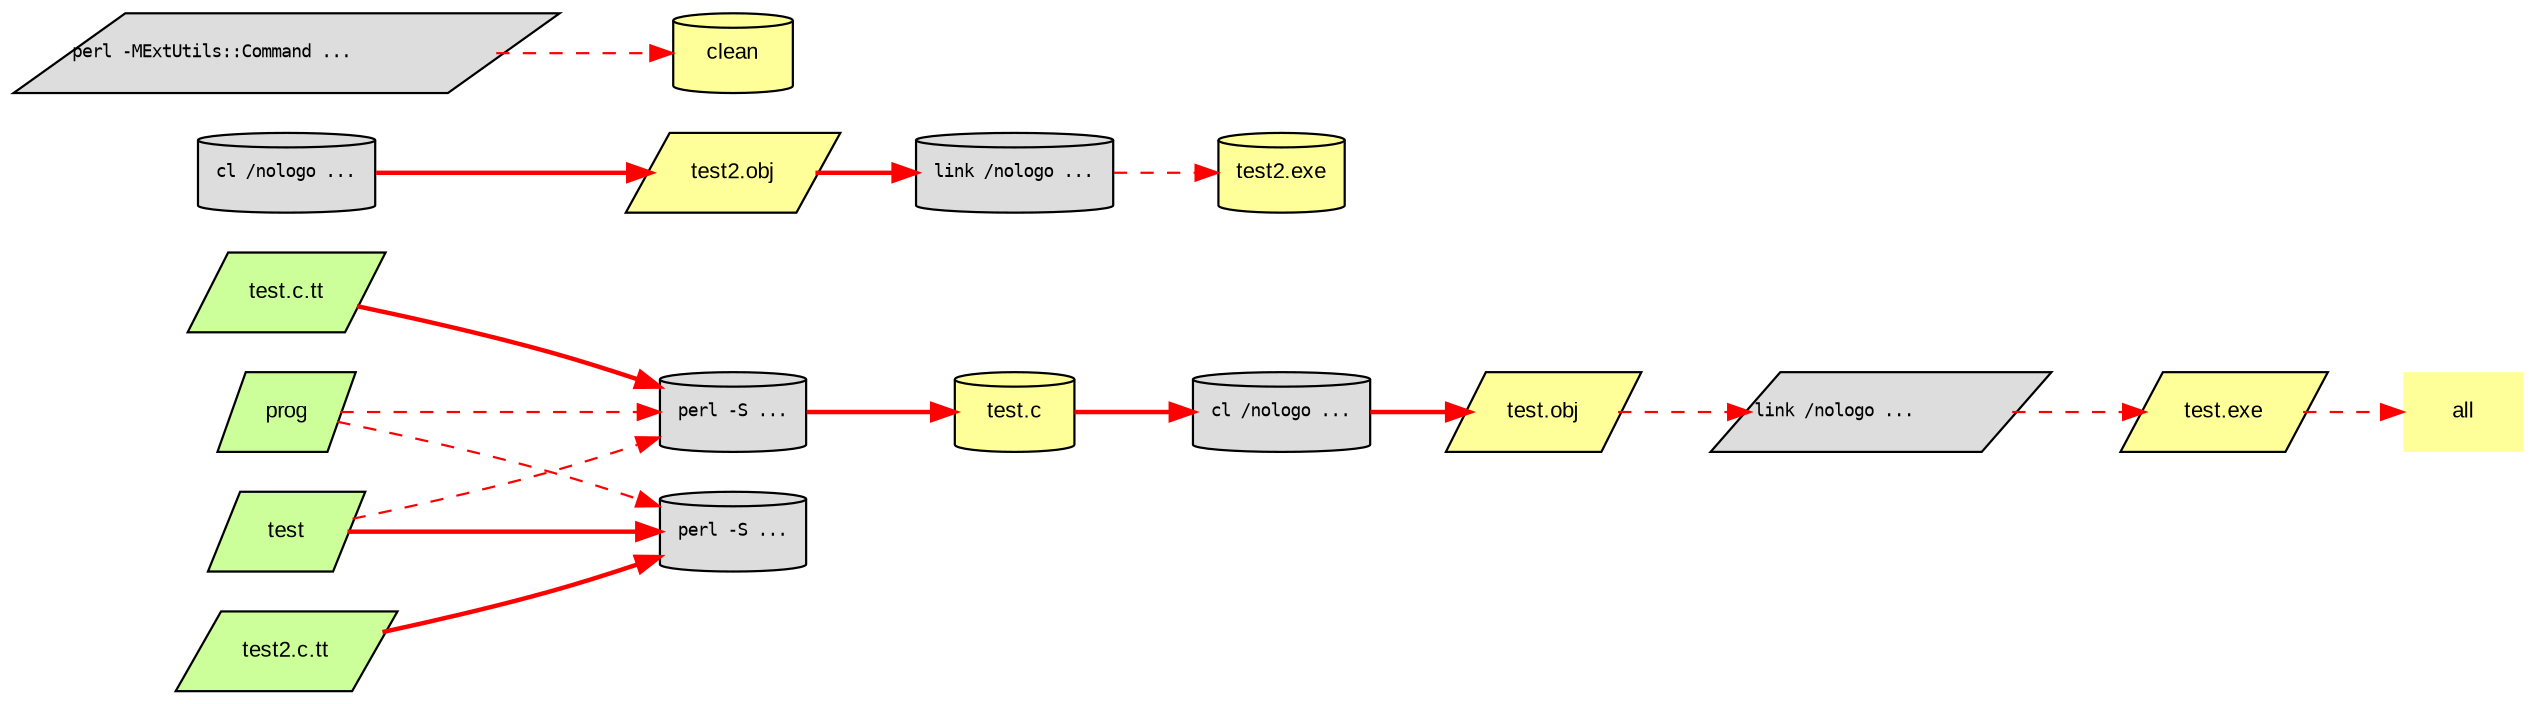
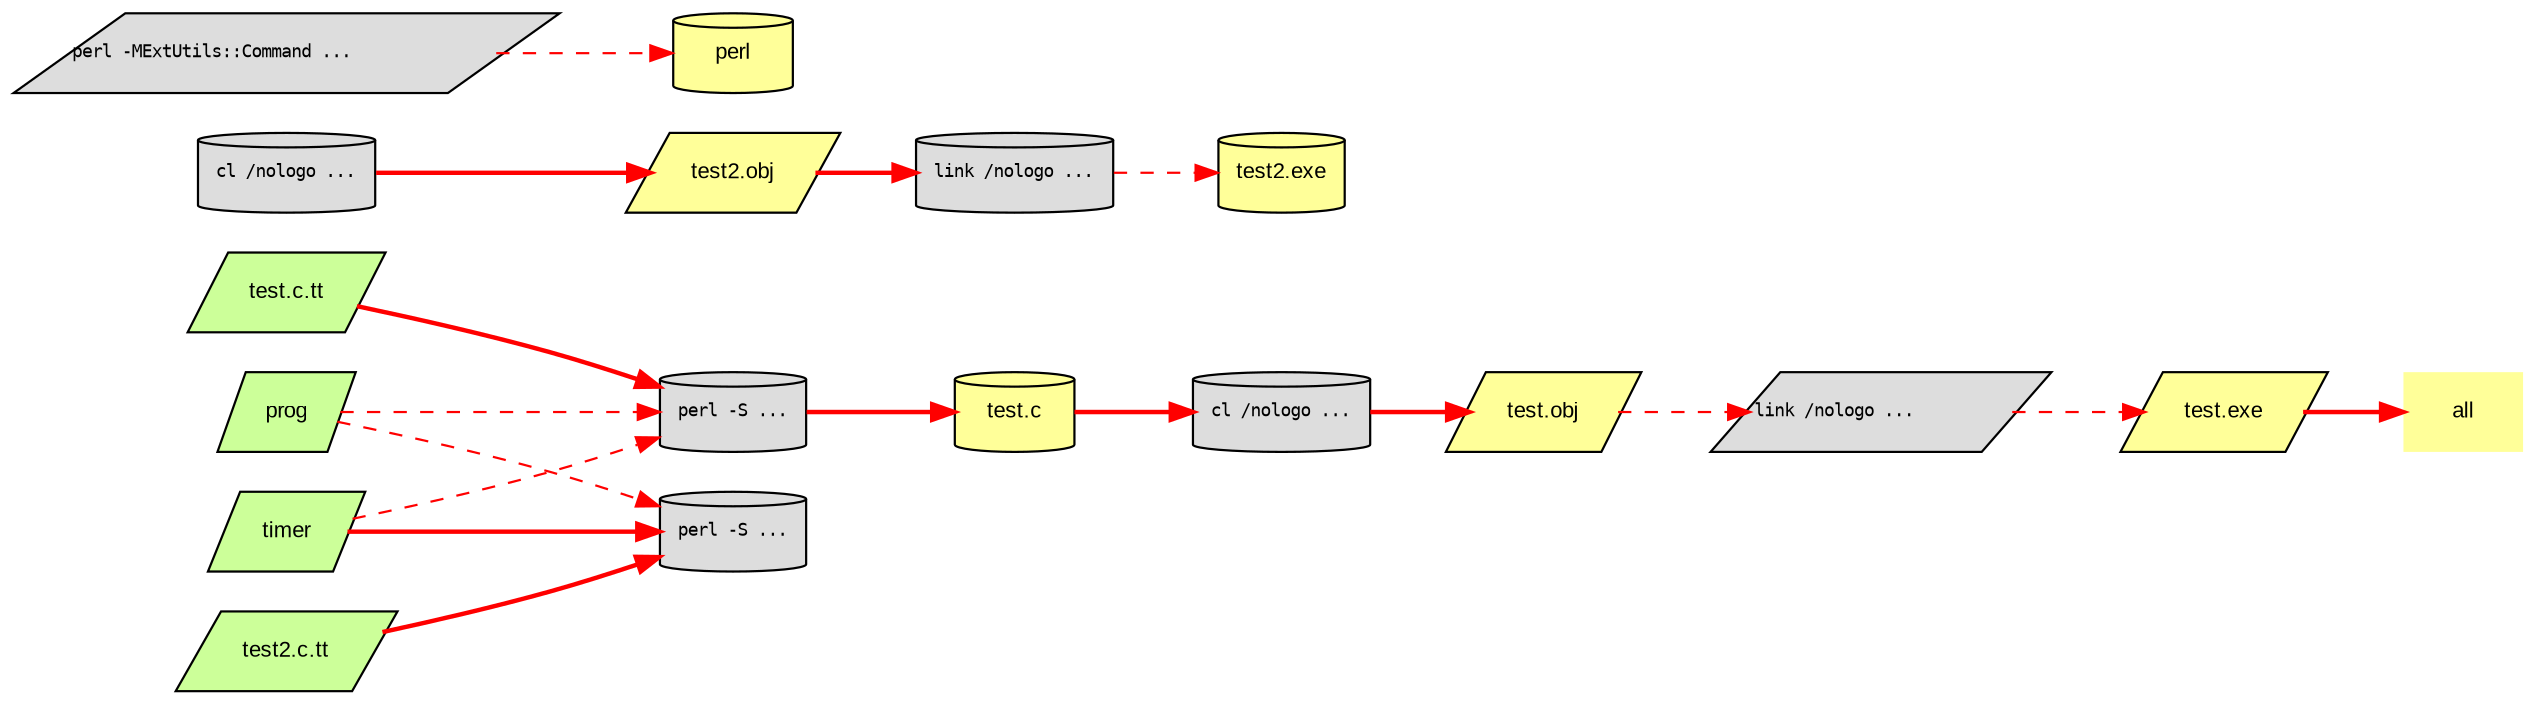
  digraph {
    rankdir=LR
    node [fillcolor="#ffff99" fontname=Arial fontsize=10 shape=parallelogram style=filled]
    edge [color=red style=bold]
    n1 [label=all shape=plaintext]
    n2 [label="test2.exe" shape=cylinder]
    n3 [fillcolor="#dddddd" fontname=Monospace fontsize=8 label="link /nologo ...\l" shape=cylinder]
    n4 [label="test2.obj"]
    n5 [fillcolor="#dddddd" fontname=Monospace fontsize=8 label="cl /nologo ...\l" shape=cylinder]
    n6 [fillcolor="#dddddd" fontname=Monospace fontsize=8 label="perl -S ...\l" shape=cylinder]
    n7 [fillcolor="#ccff99" label="test2.c.tt"]
    n8 [fillcolor="#ccff99" label=prog]
    n9 [fillcolor="#dddddd" fontname=Monospace fontsize=8 label="perl -S ...\l" shape=cylinder]
    n10 [label="test.c" shape=cylinder]
-   n11 [fillcolor="#ccff99" label=test]
+   n11 [fillcolor="#ccff99" label=timer]
    n12 [label="test.exe"]
    n13 [fillcolor="#dddddd" fontname=Monospace fontsize=8 label="link /nologo ...\l"]
    n14 [label="test.obj"]
    n15 [fillcolor="#dddddd" fontname=Monospace fontsize=8 label="cl /nologo ...\l" shape=cylinder]
    n16 [fillcolor="#ccff99" label="test.c.tt"]
-   n17 [label=clean shape=cylinder]
+   n17 [label=perl shape=cylinder]
    n18 [fillcolor="#dddddd" fontname=Monospace fontsize=8 label="perl -MExtUtils::Command ...\l"]
    n3 -> n2 [style=dashed]
    n4 -> n3
    n5 -> n4
    n7 -> n6
    n8 -> n6 [style=dashed]
    n8 -> n9 [style=dashed]
    n9 -> n10
    n10 -> n15
    n11 -> n6
    n11 -> n9 [style=dashed]
-   n12 -> n1 [style=dashed]
+   n12 -> n1
    n13 -> n12 [style=dashed]
    n14 -> n13 [style=dashed]
    n15 -> n14
    n16 -> n9
    n18 -> n17 [style=dashed]
  }
